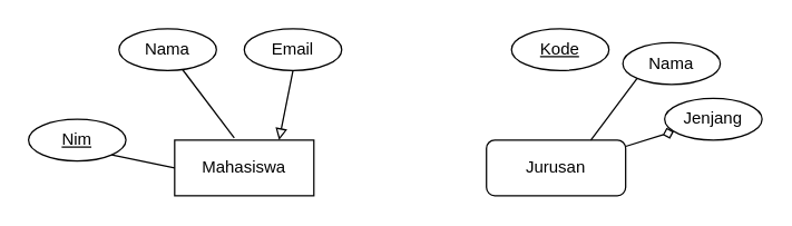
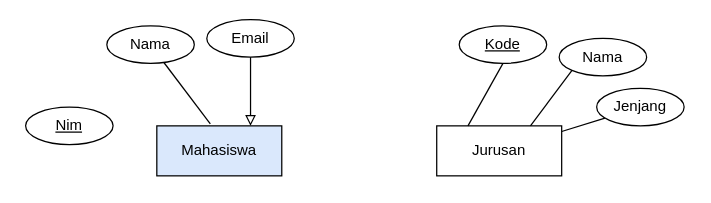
  <mxCell id="0" />
  <mxCell id="1" parent="0" />
- <mxCell id="2" value="Mahasiswa" style="whiteSpace=wrap;html=1;align=center;" parent="1" vertex="1"><mxGeometry x="125" y="100" width="100" height="40" as="geometry" /></mxCell>
- <mxCell id="3" style="edgeStyle=none;html=1;endArrow=diamond;endFill=0;" parent="1" source="4" target="10" edge="1"><mxGeometry relative="1" as="geometry" /></mxCell>
- <mxCell id="4" value="Jurusan" style="whiteSpace=wrap;html=1;align=center;rounded=1;" parent="1" vertex="1"><mxGeometry x="349" y="100" width="100" height="40" as="geometry" /></mxCell>
+ <mxCell id="2" value="Mahasiswa" style="whiteSpace=wrap;html=1;align=center;fillColor=#dae8fc;" parent="1" vertex="1"><mxGeometry x="125" y="100" width="100" height="40" as="geometry" /></mxCell>
+ <mxCell id="3" style="edgeStyle=none;html=1;endArrow=none;endFill=0;" parent="1" source="4" target="10" edge="1"><mxGeometry relative="1" as="geometry" /></mxCell>
+ <mxCell id="4" value="Jurusan" style="whiteSpace=wrap;html=1;align=center;" parent="1" vertex="1"><mxGeometry x="349" y="100" width="100" height="40" as="geometry" /></mxCell>
  <mxCell id="5" value="&lt;u&gt;Nim&lt;/u&gt;" style="ellipse;whiteSpace=wrap;html=1;align=center;" parent="1" vertex="1"><mxGeometry x="20" y="85" width="70" height="30" as="geometry" /></mxCell>
  <mxCell id="6" value="Nama" style="ellipse;whiteSpace=wrap;html=1;align=center;" parent="1" vertex="1"><mxGeometry x="85" y="20" width="70" height="30" as="geometry" /></mxCell>
- <mxCell id="7" value="Email" style="ellipse;whiteSpace=wrap;html=1;align=center;" parent="1" vertex="1"><mxGeometry x="175" y="20" width="70" height="30" as="geometry" /></mxCell>
+ <mxCell id="7" value="Email" style="ellipse;whiteSpace=wrap;html=1;align=center;" parent="1" vertex="1"><mxGeometry x="165" y="15" width="70" height="30" as="geometry" /></mxCell>
  <mxCell id="8" value="&lt;u&gt;Kode&lt;/u&gt;" style="ellipse;whiteSpace=wrap;html=1;align=center;" parent="1" vertex="1"><mxGeometry x="367" y="20" width="70" height="30" as="geometry" /></mxCell>
  <mxCell id="9" value="Nama" style="ellipse;whiteSpace=wrap;html=1;align=center;" parent="1" vertex="1"><mxGeometry x="447" y="30" width="70" height="30" as="geometry" /></mxCell>
  <mxCell id="10" value="Jenjang" style="ellipse;whiteSpace=wrap;html=1;align=center;" parent="1" vertex="1"><mxGeometry x="477" y="70" width="70" height="30" as="geometry" /></mxCell>
- <mxCell id="11" style="html=1;exitX=1;exitY=1;exitDx=0;exitDy=0;entryX=0;entryY=0.5;entryDx=0;entryDy=0;endArrow=none;endFill=0;" parent="1" source="5" target="2" edge="1"><mxGeometry relative="1" as="geometry" /></mxCell>
  <mxCell id="12" style="html=1;entryX=0.428;entryY=-0.04;entryDx=0;entryDy=0;endArrow=none;endFill=0;entryPerimeter=0;" parent="1" source="6" target="2" edge="1"><mxGeometry relative="1" as="geometry"><mxPoint x="135" y="60" as="sourcePoint" /><mxPoint x="135" y="130" as="targetPoint" /></mxGeometry></mxCell>
  <mxCell id="13" style="html=1;entryX=0.75;entryY=0;entryDx=0;entryDy=0;endArrow=block;endFill=0;exitX=0.5;exitY=1;exitDx=0;exitDy=0;" parent="1" source="7" target="2" edge="1"><mxGeometry relative="1" as="geometry"><mxPoint x="140.659" y="59.287" as="sourcePoint" /><mxPoint x="177.8" y="108.4" as="targetPoint" /></mxGeometry></mxCell>
+ <mxCell id="14" style="html=1;entryX=0.25;entryY=0;entryDx=0;entryDy=0;endArrow=none;endFill=0;exitX=0.5;exitY=1;exitDx=0;exitDy=0;" parent="1" source="8" target="4" edge="1"><mxGeometry relative="1" as="geometry"><mxPoint x="265" y="70" as="sourcePoint" /><mxPoint x="135" y="130" as="targetPoint" /></mxGeometry></mxCell>
  <mxCell id="15" style="html=1;entryX=0.75;entryY=0;entryDx=0;entryDy=0;endArrow=none;endFill=0;exitX=0;exitY=1;exitDx=0;exitDy=0;" parent="1" source="9" target="4" edge="1"><mxGeometry relative="1" as="geometry"><mxPoint x="370" y="60" as="sourcePoint" /><mxPoint x="360" y="110" as="targetPoint" /></mxGeometry></mxCell>
